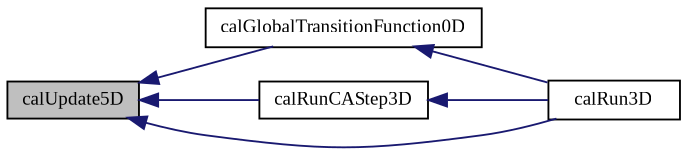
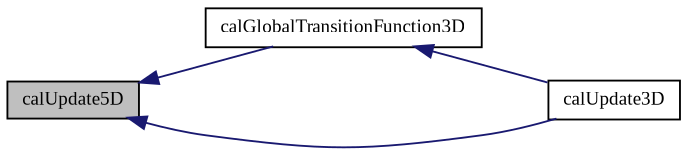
  digraph {
    fontname="Liberation Serif"
    rankdir=LR
    node [color=black fillcolor=white fontname="Liberation Serif" fontsize=10 shape=record style=filled]
    edge [color=midnightblue dir=back fontname="Liberation Serif" fontsize=10 labelfontname=Helvetica labelfontsize=10 style=solid]
    n1 [fillcolor=grey75 fontcolor=black height=0.2 label=calUpdate5D width=0.4]
-   n2 [height=0.2 label=calGlobalTransitionFunction0D width=0.4]
-   n3 [height=0.2 label=calRunCAStep3D width=0.4]
-   n4 [height=0.2 label=calRun3D width=0.4]
+   n2 [height=0.2 label=calGlobalTransitionFunction3D width=0.4]
+   n4 [height=0.2 label=calUpdate3D width=0.4]
    n1 -> n2
-   n1 -> n3
    n1 -> n4
    n2 -> n4
-   n3 -> n4
  }
